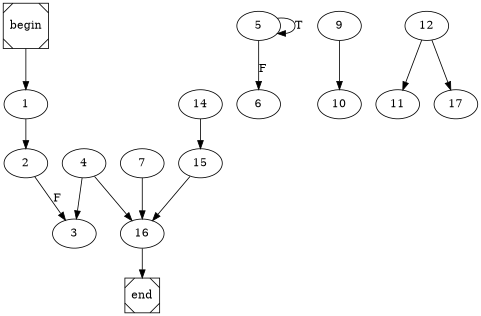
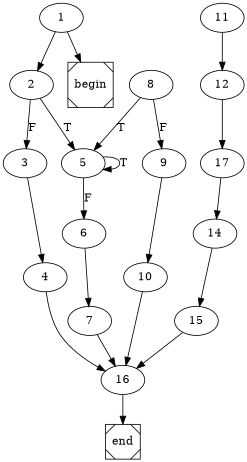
  digraph {
    begin [shape=Msquare]
    1
    2
    end [shape=Msquare]
    5
    3
    6
    4
    7
    16
+   8
    9
    10
    11
    12
    n16 [label=17]
    14
    15
-   begin -> 1
+   1 -> begin
    1 -> 2
+   2 -> 5 [label=T]
    2 -> 3 [label=F]
    5 -> 5 [label=T]
    5 -> 6 [label=F]
-   4 -> 3
+   3 -> 4
+   6 -> 7
    4 -> 16
    7 -> 16
    16 -> end
+   8 -> 5 [label=T]
+   8 -> 9 [label=F]
    9 -> 10
-   12 -> 11
+   10 -> 16
+   11 -> 12
    12 -> n16
+   n16 -> 14
    14 -> 15
    15 -> 16
  }
